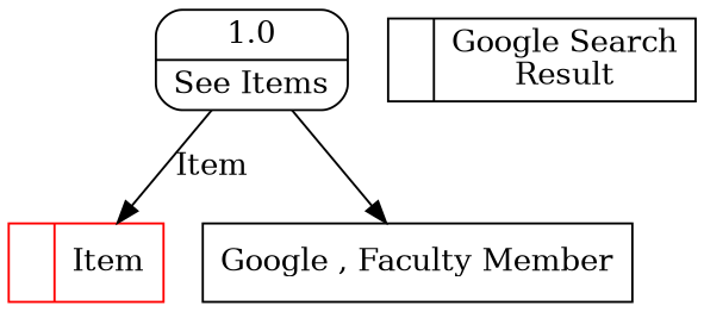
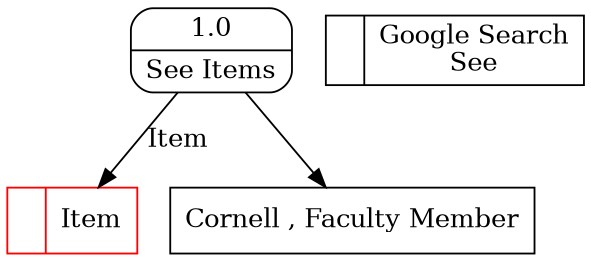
  digraph {
    node [shape=record]
    n1 [color=red label="<f0>  |<f1> Item "]
-   n2 [label="<f0>  |<f1> Google Search\nResult "]
-   n3 [label="Google , Faculty Member" shape=box]
+   n2 [label="<f0>  |<f1> Google Search\nSee "]
+   n3 [label="Cornell , Faculty Member" shape=box]
    n4 [label="{<f0> 1.0|<f1> See Items }" shape=Mrecord]
    n4 -> n1 [label=Item]
    n4 -> n3
  }
